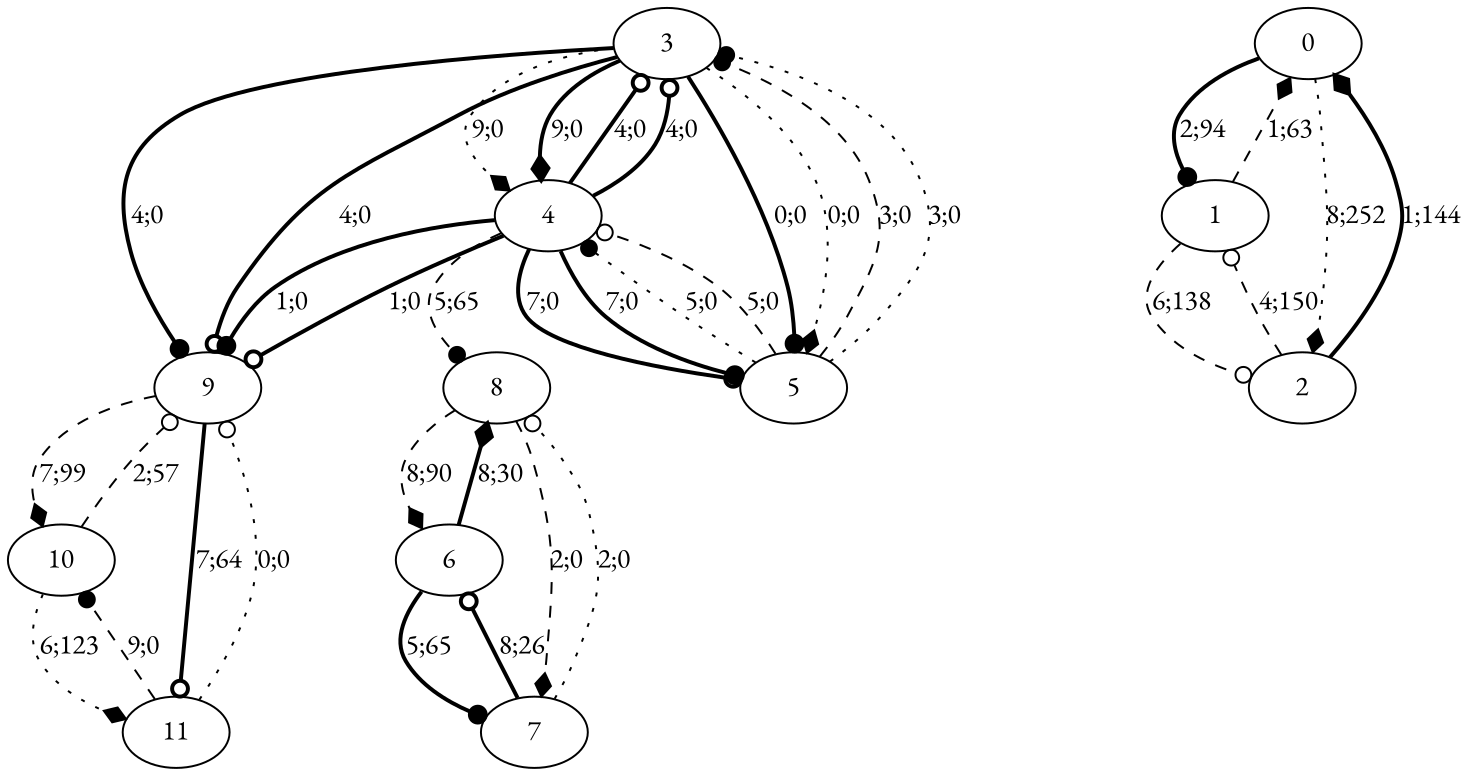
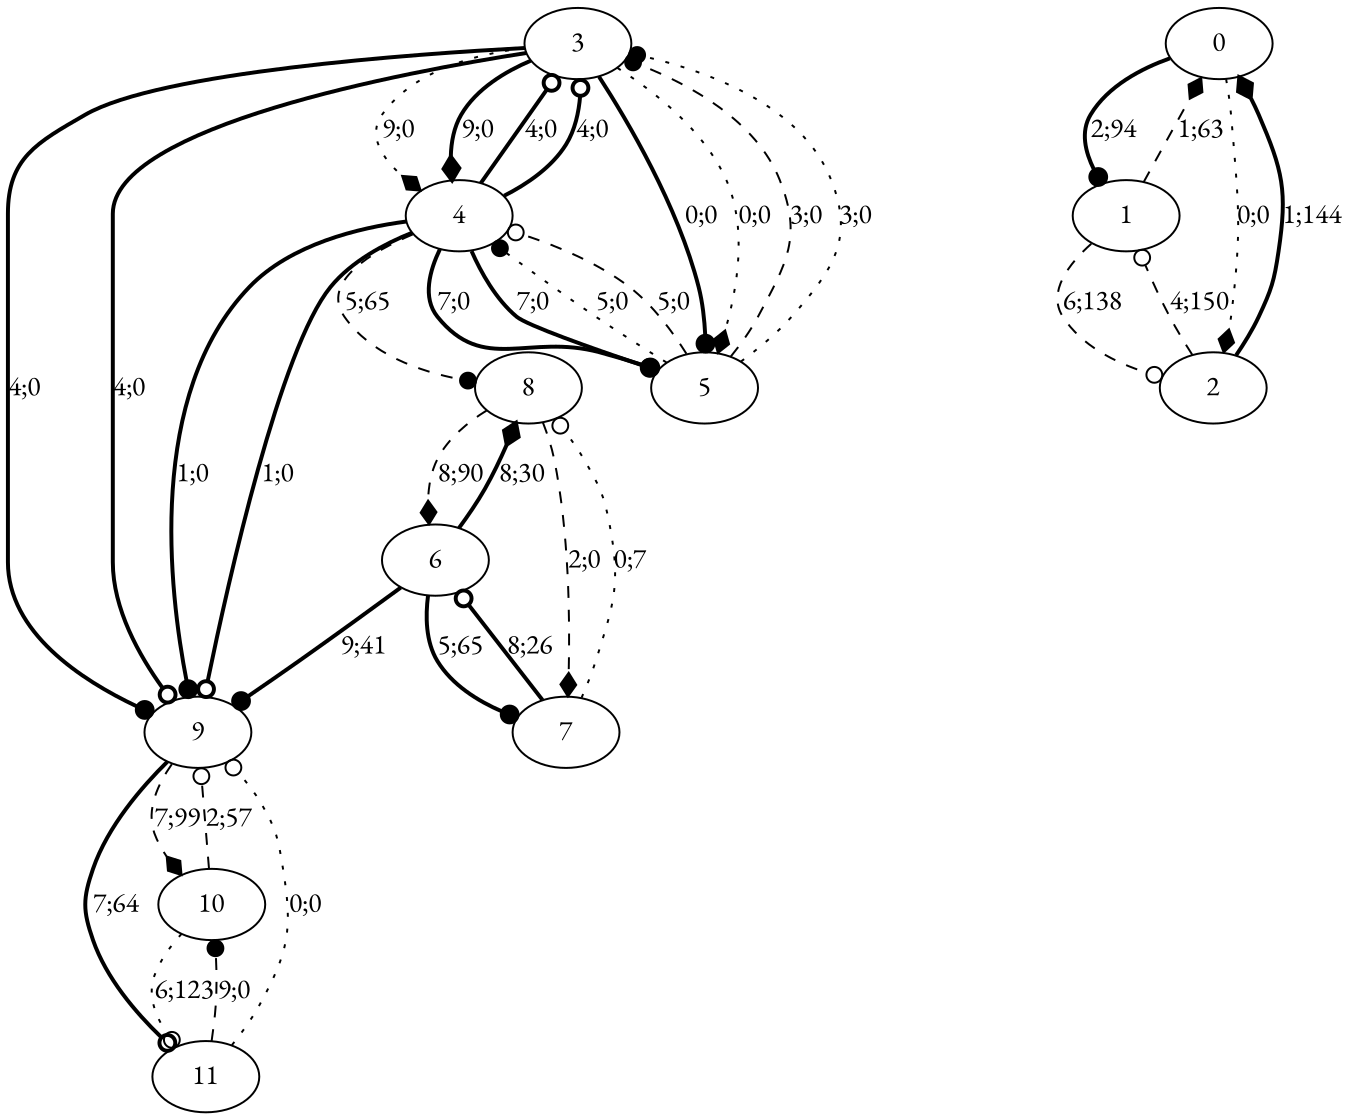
  digraph {
    fontname="EB Garamond"
    node [fontname="EB Garamond"]
    edge [arrowhead=odot color=black fontname="EB Garamond" style=bold]
    3
    9
    4
    5
    10
    11
    8
    6
    7
    0
    1
    2
    3 -> 9 [arrowhead=dot label="4;0"]
    3 -> 9 [label="4;0"]
    3 -> 4 [arrowhead=diamond label="9;0" style=dotted]
    3 -> 4 [arrowhead=diamond label="9;0"]
    3 -> 5 [arrowhead=dot label="0;0"]
    3 -> 5 [arrowhead=diamond label="0;0" style=dotted]
    9 -> 10 [arrowhead=diamond label="7;99" style=dashed]
    9 -> 11 [label="7;64"]
    4 -> 3 [label="4;0"]
    4 -> 3 [label="4;0"]
    4 -> 9 [arrowhead=dot label="1;0"]
    4 -> 9 [label="1;0"]
    4 -> 5 [label="7;0"]
    4 -> 5 [arrowhead=dot label="7;0"]
    4 -> 8 [arrowhead=dot label="5;65" style=dashed]
    5 -> 3 [arrowhead=dot label="3;0" style=dashed]
    5 -> 3 [arrowhead=dot label="3;0" style=dotted]
    5 -> 4 [arrowhead=dot label="5;0" style=dotted]
    5 -> 4 [label="5;0" style=dashed]
    10 -> 9 [label="2;57" style=dashed]
-   10 -> 11 [arrowhead=diamond label="6;123" style=dotted]
+   10 -> 11 [label="6;123" style=dotted]
    11 -> 9 [label="0;0" style=dotted]
    11 -> 10 [arrowhead=dot label="9;0" style=dashed]
    8 -> 6 [arrowhead=diamond label="8;90" style=dashed]
    8 -> 7 [arrowhead=diamond label="2;0" style=dashed]
+   6 -> 9 [arrowhead=dot label="9;41"]
    6 -> 8 [arrowhead=diamond label="8;30"]
    6 -> 7 [arrowhead=dot label="5;65"]
-   7 -> 8 [label="2;0" style=dotted]
+   7 -> 8 [label="0;7" style=dotted]
    7 -> 6 [label="8;26"]
    0 -> 1 [arrowhead=dot label="2;94"]
-   0 -> 2 [arrowhead=diamond label="8;252" style=dotted]
+   0 -> 2 [arrowhead=diamond label="0;0" style=dotted]
    1 -> 0 [arrowhead=diamond label="1;63" style=dashed]
    1 -> 2 [label="6;138" style=dashed]
    2 -> 0 [arrowhead=diamond label="1;144"]
    2 -> 1 [label="4;150" style=dashed]
  }
